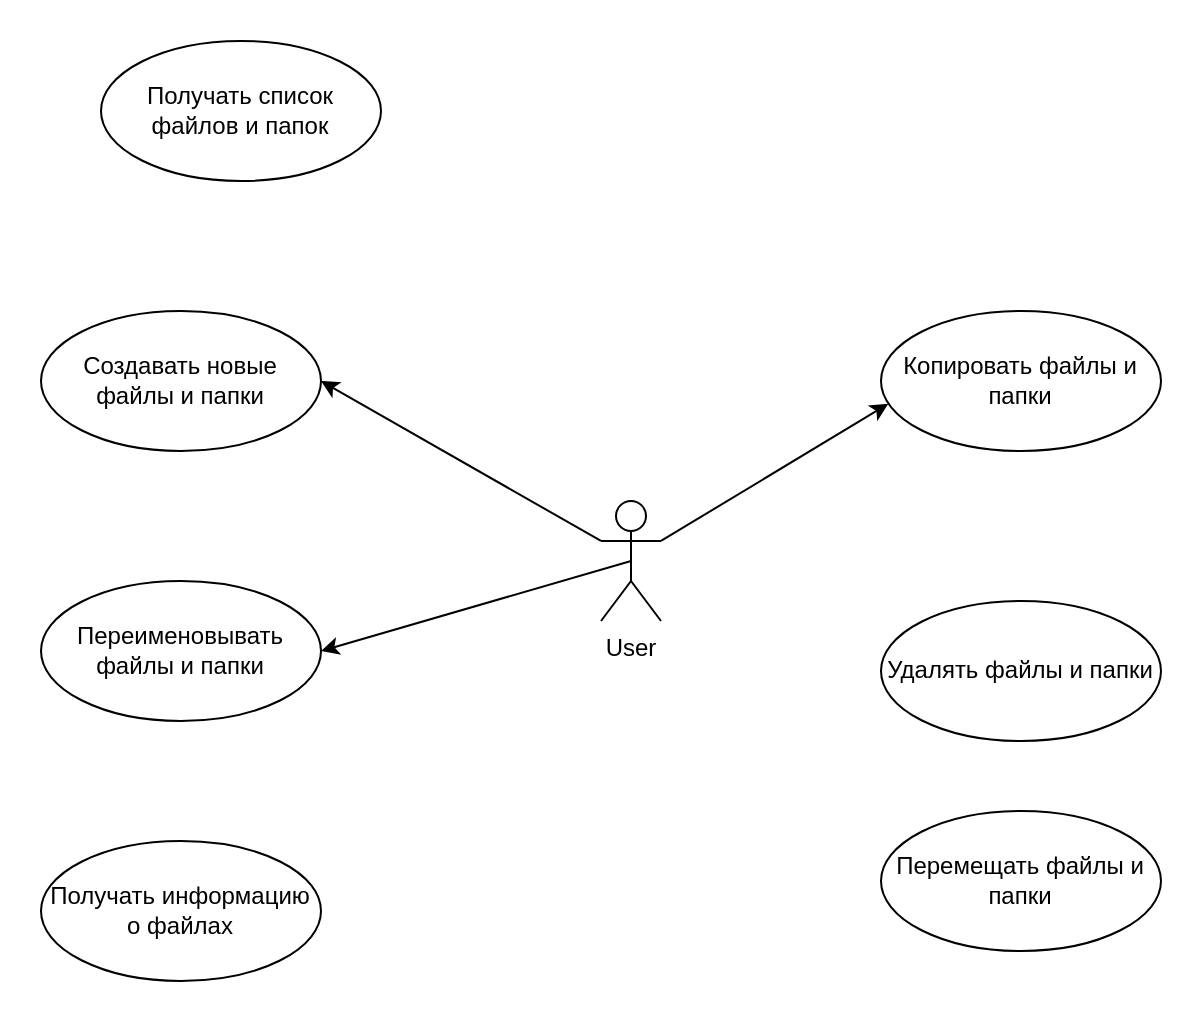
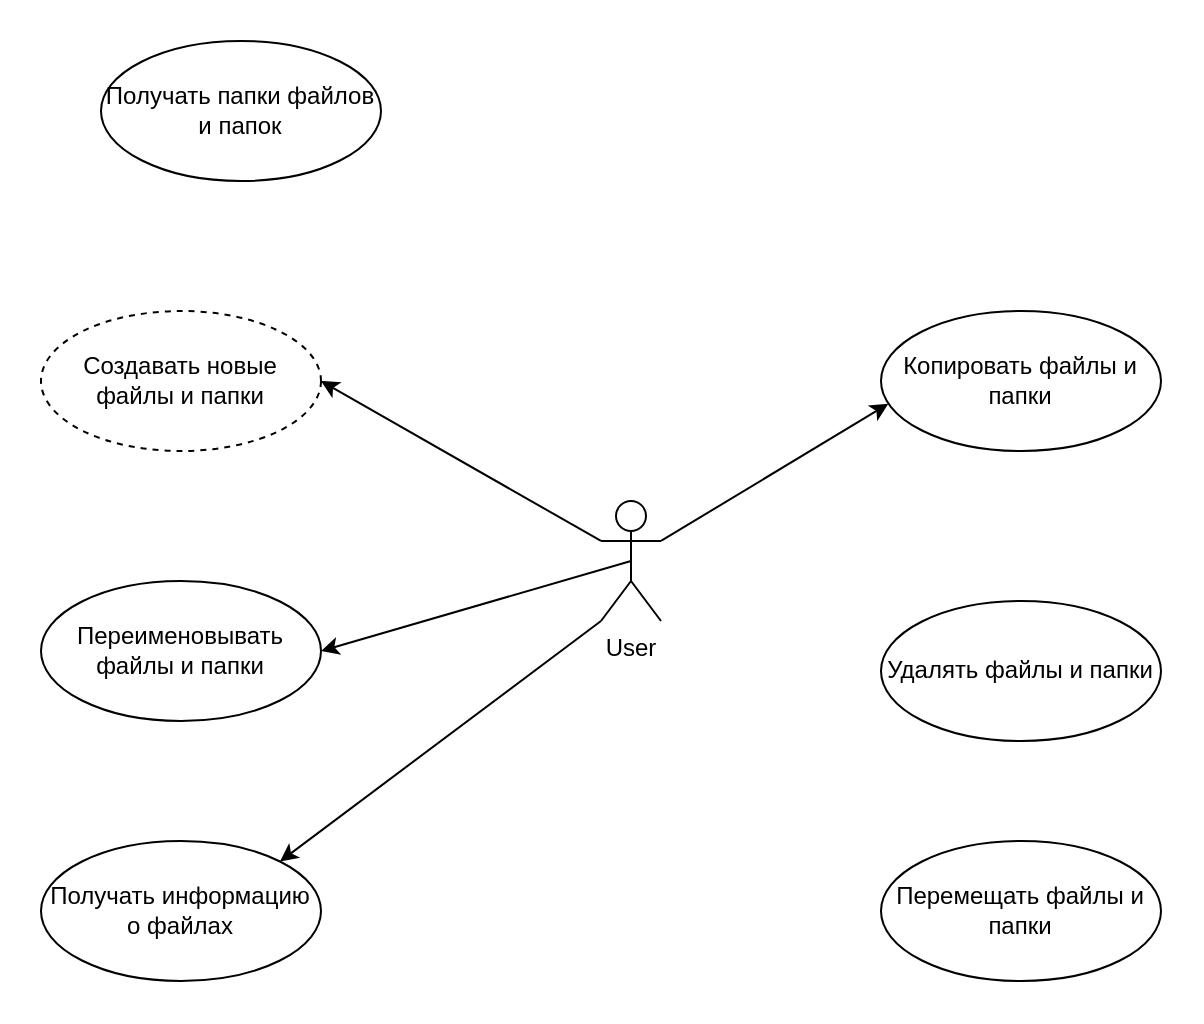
  <mxCell id="0" />
  <mxCell id="1" parent="0" />
  <mxCell id="2" style="edgeStyle=none;rounded=0;orthogonalLoop=1;jettySize=auto;html=1;exitX=1;exitY=0.333;exitDx=0;exitDy=0;exitPerimeter=0;entryX=0.026;entryY=0.663;entryDx=0;entryDy=0;entryPerimeter=0;" edge="1" parent="1" source="6" target="7"><mxGeometry relative="1" as="geometry" /></mxCell>
+ <mxCell id="3" style="edgeStyle=none;rounded=0;orthogonalLoop=1;jettySize=auto;html=1;exitX=0;exitY=1;exitDx=0;exitDy=0;exitPerimeter=0;entryX=1;entryY=0;entryDx=0;entryDy=0;" edge="1" parent="1" source="6" target="10"><mxGeometry relative="1" as="geometry" /></mxCell>
  <mxCell id="4" style="edgeStyle=none;rounded=0;orthogonalLoop=1;jettySize=auto;html=1;entryX=1;entryY=0.5;entryDx=0;entryDy=0;" edge="1" parent="1" target="11"><mxGeometry relative="1" as="geometry"><mxPoint x="315" y="280" as="sourcePoint" /></mxGeometry></mxCell>
  <mxCell id="5" style="edgeStyle=none;rounded=0;orthogonalLoop=1;jettySize=auto;html=1;exitX=0;exitY=0.333;exitDx=0;exitDy=0;exitPerimeter=0;entryX=1;entryY=0.5;entryDx=0;entryDy=0;" edge="1" parent="1" source="6" target="12"><mxGeometry relative="1" as="geometry" /></mxCell>
  <mxCell id="6" value="User" style="shape=umlActor;verticalLabelPosition=bottom;verticalAlign=top;html=1;" vertex="1" parent="1"><mxGeometry x="300" y="250" width="30" height="60" as="geometry" /></mxCell>
  <mxCell id="7" value="Копировать файлы и папки" style="ellipse;whiteSpace=wrap;html=1;" vertex="1" parent="1"><mxGeometry x="440" y="155" width="140" height="70" as="geometry" /></mxCell>
  <mxCell id="8" value="Удалять файлы и папки" style="ellipse;whiteSpace=wrap;html=1;" vertex="1" parent="1"><mxGeometry x="440" y="300" width="140" height="70" as="geometry" /></mxCell>
- <mxCell id="9" value="Перемещать файлы и папки" style="ellipse;whiteSpace=wrap;html=1;" vertex="1" parent="1"><mxGeometry x="440" y="405" width="140" height="70" as="geometry" /></mxCell>
+ <mxCell id="9" value="Перемещать файлы и папки" style="ellipse;whiteSpace=wrap;html=1;" vertex="1" parent="1"><mxGeometry x="440" y="420" width="140" height="70" as="geometry" /></mxCell>
  <mxCell id="10" value="Получать информацию о файлах" style="ellipse;whiteSpace=wrap;html=1;" vertex="1" parent="1"><mxGeometry x="20" y="420" width="140" height="70" as="geometry" /></mxCell>
  <mxCell id="11" value="Переименовывать файлы и папки" style="ellipse;whiteSpace=wrap;html=1;" vertex="1" parent="1"><mxGeometry x="20" y="290" width="140" height="70" as="geometry" /></mxCell>
- <mxCell id="12" value="Создавать новые файлы и папки" style="ellipse;whiteSpace=wrap;html=1;" vertex="1" parent="1"><mxGeometry x="20" y="155" width="140" height="70" as="geometry" /></mxCell>
- <mxCell id="13" value="Получать список файлов и папок" style="ellipse;whiteSpace=wrap;html=1;" vertex="1" parent="1"><mxGeometry x="50" y="20" width="140" height="70" as="geometry" /></mxCell>
+ <mxCell id="12" value="Создавать новые файлы и папки" style="ellipse;whiteSpace=wrap;html=1;dashed=1;" vertex="1" parent="1"><mxGeometry x="20" y="155" width="140" height="70" as="geometry" /></mxCell>
+ <mxCell id="13" value="Получать папки файлов и папок" style="ellipse;whiteSpace=wrap;html=1;" vertex="1" parent="1"><mxGeometry x="50" y="20" width="140" height="70" as="geometry" /></mxCell>
